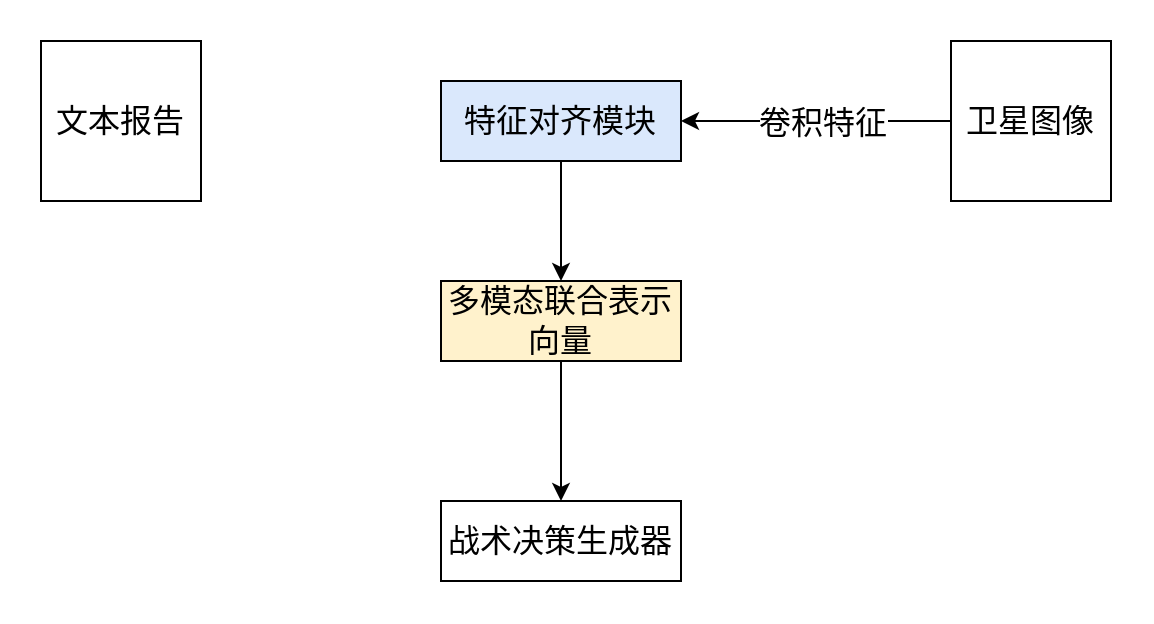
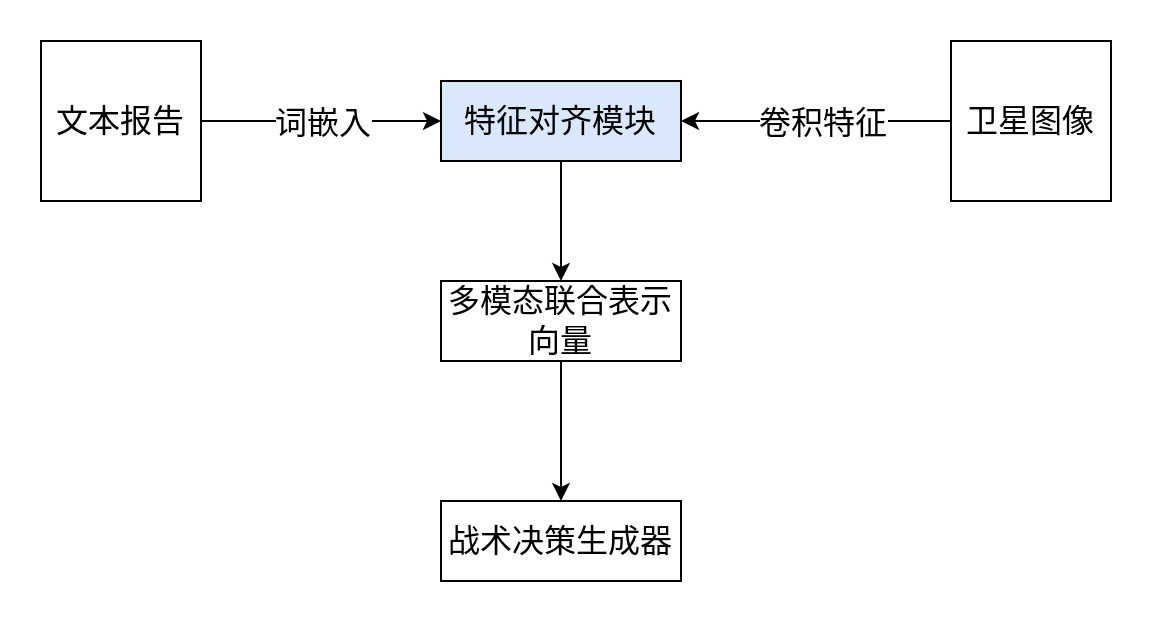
  <mxCell id="0" />
  <mxCell id="1" parent="0" />
+ <mxCell id="2" style="edgeStyle=orthogonalEdgeStyle;rounded=0;orthogonalLoop=1;jettySize=auto;html=1;fontSize=16;" edge="1" parent="1" source="4" target="6"><mxGeometry relative="1" as="geometry" /></mxCell>
+ <mxCell id="3" value="词嵌入" style="edgeLabel;html=1;align=center;verticalAlign=middle;resizable=0;points=[];fontSize=16;" vertex="1" connectable="0" parent="2"><mxGeometry x="0.05" y="-2" relative="1" as="geometry"><mxPoint x="-3" y="-2" as="offset" /></mxGeometry></mxCell>
  <mxCell id="4" value="文本报告" style="rounded=0;whiteSpace=wrap;html=1;fontSize=16;" vertex="1" parent="1"><mxGeometry x="20" y="20" width="80" height="80" as="geometry" /></mxCell>
  <mxCell id="5" style="edgeStyle=orthogonalEdgeStyle;rounded=0;orthogonalLoop=1;jettySize=auto;html=1;entryX=0.5;entryY=0;entryDx=0;entryDy=0;fontSize=16;" edge="1" parent="1" source="6" target="11"><mxGeometry relative="1" as="geometry" /></mxCell>
  <mxCell id="6" value="特征对齐模块" style="rounded=0;whiteSpace=wrap;html=1;fontSize=16;fillColor=#dae8fc;" vertex="1" parent="1"><mxGeometry x="220" y="40" width="120" height="40" as="geometry" /></mxCell>
  <mxCell id="7" style="edgeStyle=orthogonalEdgeStyle;rounded=0;orthogonalLoop=1;jettySize=auto;html=1;entryX=1;entryY=0.5;entryDx=0;entryDy=0;fontSize=16;" edge="1" parent="1" source="9" target="6"><mxGeometry relative="1" as="geometry" /></mxCell>
  <mxCell id="8" value="卷积特征" style="edgeLabel;html=1;align=center;verticalAlign=middle;resizable=0;points=[];fontSize=16;" vertex="1" connectable="0" parent="7"><mxGeometry x="-0.033" relative="1" as="geometry"><mxPoint as="offset" /></mxGeometry></mxCell>
  <mxCell id="9" value="卫星图像" style="rounded=0;whiteSpace=wrap;html=1;fontSize=16;" vertex="1" parent="1"><mxGeometry x="475" y="20" width="80" height="80" as="geometry" /></mxCell>
  <mxCell id="10" style="edgeStyle=orthogonalEdgeStyle;rounded=0;orthogonalLoop=1;jettySize=auto;html=1;entryX=0.5;entryY=0;entryDx=0;entryDy=0;fontSize=16;" edge="1" parent="1" source="11" target="12"><mxGeometry relative="1" as="geometry" /></mxCell>
- <mxCell id="11" value="多模态联合表示向量" style="rounded=0;whiteSpace=wrap;html=1;fontSize=16;fillColor=#fff2cc;" vertex="1" parent="1"><mxGeometry x="220" y="140" width="120" height="40" as="geometry" /></mxCell>
+ <mxCell id="11" value="多模态联合表示向量" style="rounded=0;whiteSpace=wrap;html=1;fontSize=16;" vertex="1" parent="1"><mxGeometry x="220" y="140" width="120" height="40" as="geometry" /></mxCell>
  <mxCell id="12" value="战术决策生成器" style="rounded=0;whiteSpace=wrap;html=1;fontSize=16;" vertex="1" parent="1"><mxGeometry x="220" y="250" width="120" height="40" as="geometry" /></mxCell>
